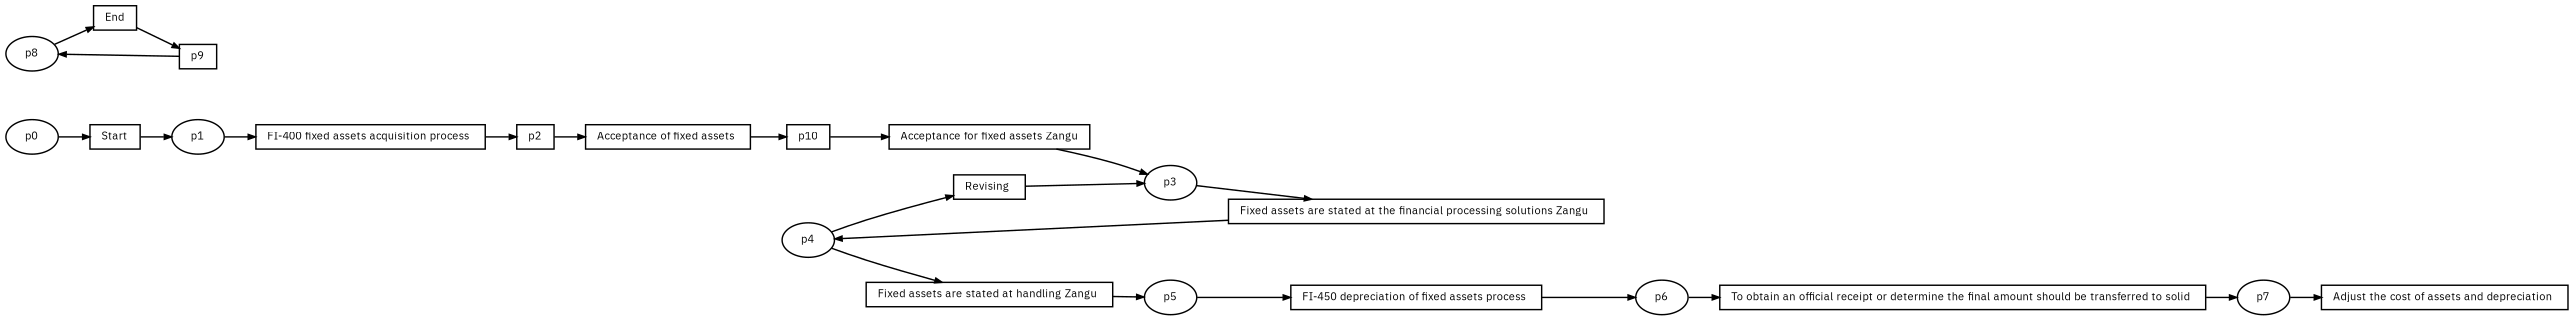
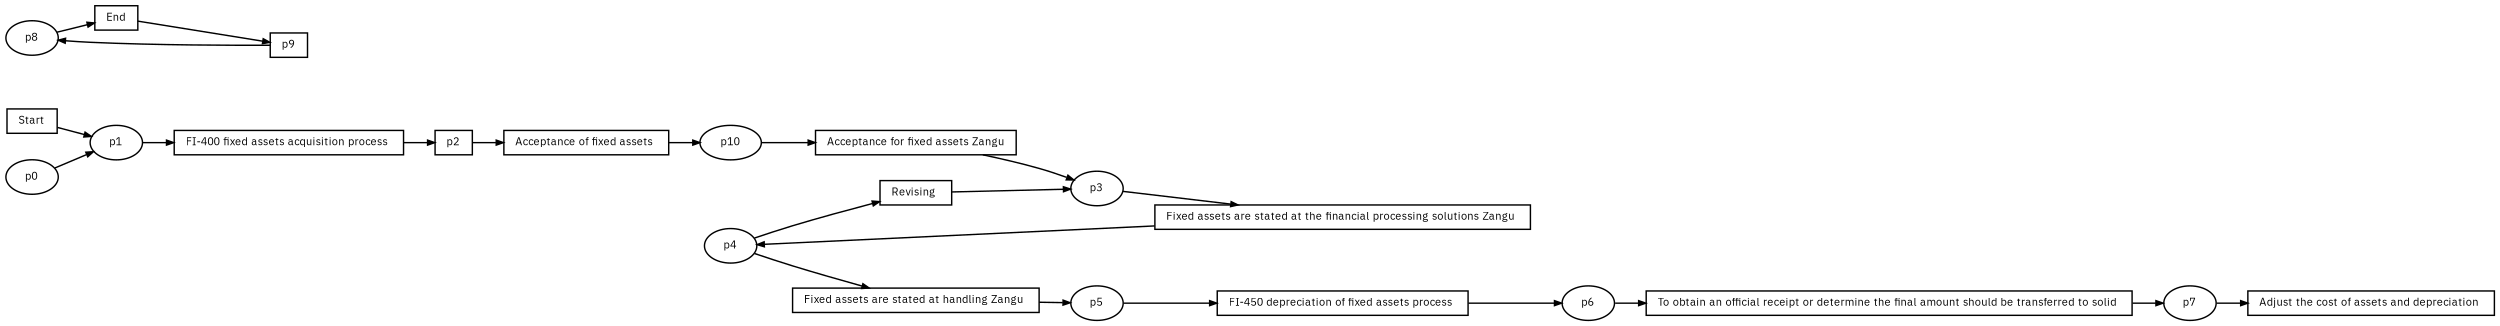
  digraph {
    fontname="IBM Plex Sans"
    fontsize=8
    rankdir=LR
    ranksep=.3
    remincross=true
    node [fontname="IBM Plex Sans" fontsize=8 shape=box]
    edge [arrowsize=0.5 fontname="IBM Plex Sans"]
    n1 [height=.2 label="Adjust the cost of assets and depreciation " width=.2]
    n2 [height=.2 label=p8 shape=oval width=.2]
    n3 [height=.2 label=End width=.2]
    n4 [height=.2 label="To obtain an official receipt or determine the final amount should be transferred to solid " width=.2]
    n5 [height=.2 label=p7 shape=oval width=.2]
    n6 [height=.2 label="FI-450 depreciation of fixed assets process " width=.2]
    n7 [height=.2 label=p6 shape=oval width=.2]
    n8 [height=.2 label="Fixed assets are stated at handling Zangu " width=.2]
    n9 [height=.2 label=p5 shape=oval width=.2]
    n10 [height=.2 label="Revising " width=.2]
    n11 [height=.2 label=p3 shape=oval width=.2]
    n12 [height=.2 label="Fixed assets are stated at the financial processing solutions Zangu " width=.2]
    n13 [height=.2 label=p4 shape=oval width=.2]
    n14 [height=.2 label="Acceptance of fixed assets " width=.2]
-   n15 [height=.2 label=p10 width=.2]
+   n15 [height=.2 label=p10 shape=oval width=.2]
    n16 [height=.2 label="Acceptance for fixed assets Zangu" width=.2]
    n17 [height=.2 label="FI-400 fixed assets acquisition process " width=.2]
    n18 [height=.2 label=p2 width=.2]
    n19 [height=.2 label=Start width=.2]
    n20 [height=.2 label=p1 shape=oval width=.2]
    n21 [height=.2 label=p9 width=.2]
    n22 [height=.2 label=p0 shape=oval width=.2]
    n2 -> n3
    n3 -> n21
    n4 -> n5
    n5 -> n1
    n6 -> n7
    n7 -> n4
    n8 -> n9
    n9 -> n6
    n10 -> n11
    n11 -> n12
    n12 -> n13
    n13 -> n8
    n13 -> n10
    n14 -> n15
    n15 -> n16
    n16 -> n11
    n17 -> n18
    n18 -> n14
    n19 -> n20
    n20 -> n17
    n21 -> n2
-   n22 -> n19
+   n22 -> n20
  }
